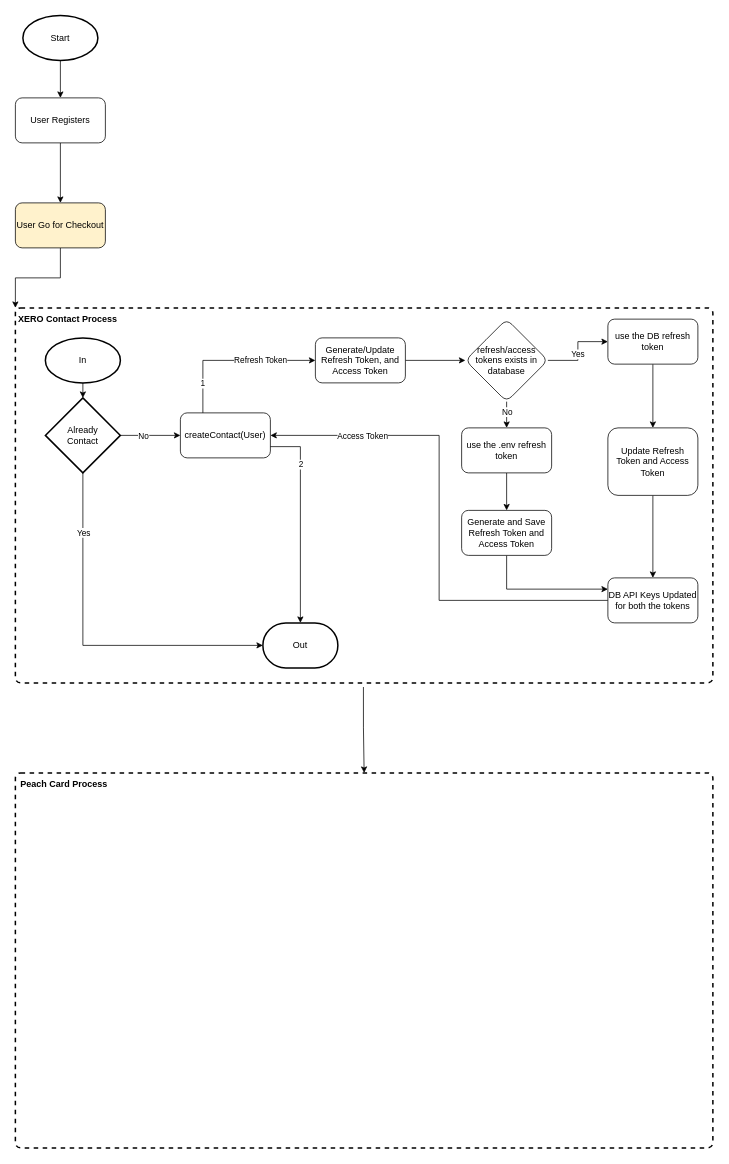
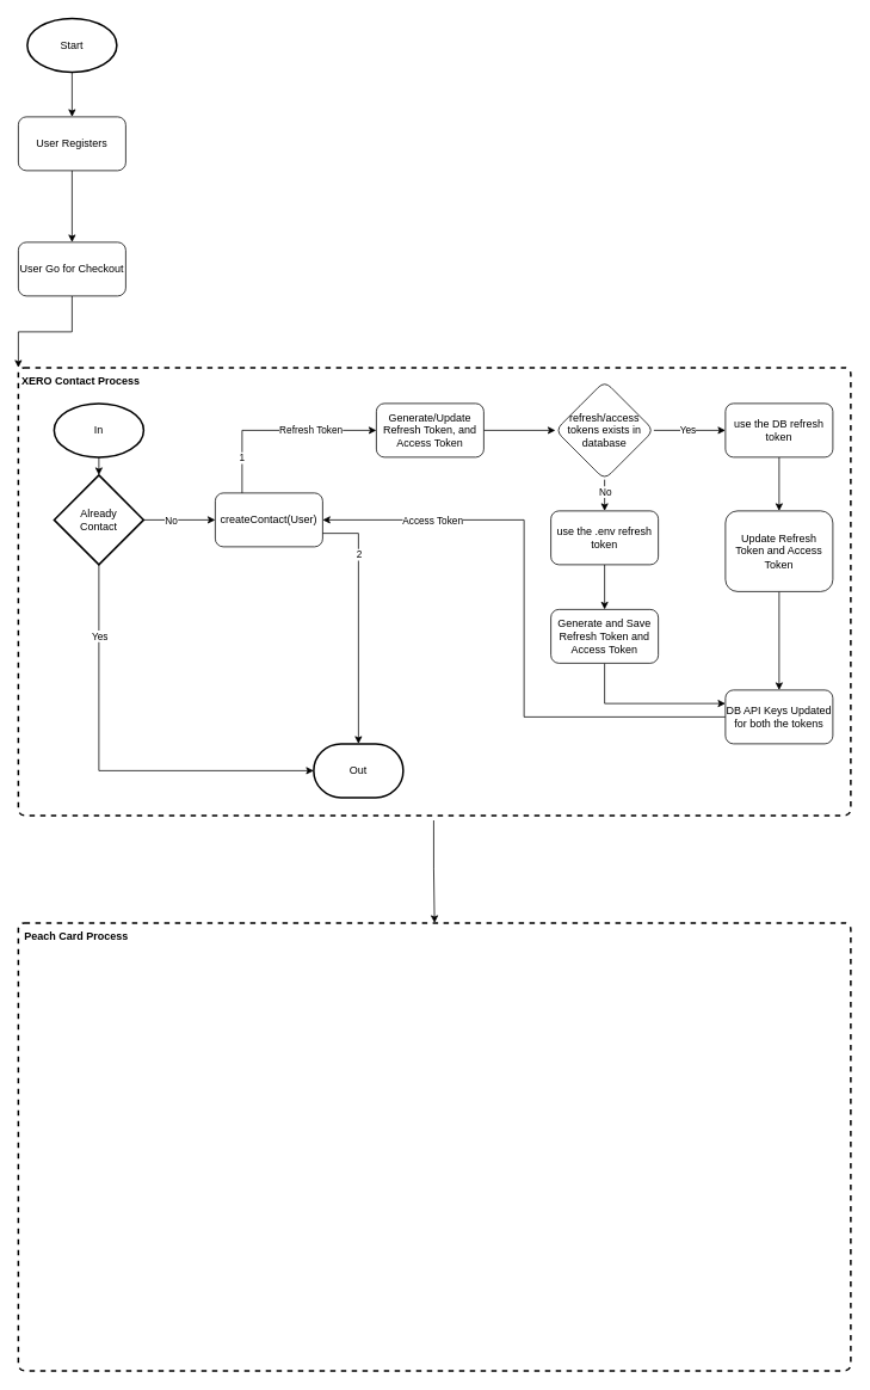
  <mxCell id="0" />
  <mxCell id="1" parent="0" />
  <mxCell id="2" value="" style="rounded=1;whiteSpace=wrap;html=1;absoluteArcSize=1;arcSize=14;strokeWidth=2;dashed=1;fillColor=none;" vertex="1" parent="1"><mxGeometry x="20" y="410" width="930" height="500" as="geometry" /></mxCell>
  <mxCell id="3" value="" style="edgeStyle=orthogonalEdgeStyle;rounded=0;orthogonalLoop=1;jettySize=auto;html=1;" edge="1" parent="1" source="4" target="8"><mxGeometry relative="1" as="geometry" /></mxCell>
  <mxCell id="4" value="User Registers" style="rounded=1;whiteSpace=wrap;html=1;" vertex="1" parent="1"><mxGeometry x="20" y="130" width="120" height="60" as="geometry" /></mxCell>
  <mxCell id="5" style="edgeStyle=orthogonalEdgeStyle;rounded=0;orthogonalLoop=1;jettySize=auto;html=1;exitX=0.5;exitY=1;exitDx=0;exitDy=0;exitPerimeter=0;entryX=0.5;entryY=0;entryDx=0;entryDy=0;" edge="1" parent="1" source="6" target="4"><mxGeometry relative="1" as="geometry" /></mxCell>
  <mxCell id="6" value="Start" style="strokeWidth=2;html=1;shape=mxgraph.flowchart.start_1;whiteSpace=wrap;" vertex="1" parent="1"><mxGeometry x="30" y="20" width="100" height="60" as="geometry" /></mxCell>
  <mxCell id="7" style="edgeStyle=orthogonalEdgeStyle;rounded=0;orthogonalLoop=1;jettySize=auto;html=1;exitX=0.5;exitY=1;exitDx=0;exitDy=0;entryX=0;entryY=0;entryDx=0;entryDy=0;" edge="1" parent="1" source="8" target="2"><mxGeometry relative="1" as="geometry" /></mxCell>
- <mxCell id="8" value="User Go for Checkout" style="rounded=1;whiteSpace=wrap;html=1;fillColor=#fff2cc;" vertex="1" parent="1"><mxGeometry x="20" y="270" width="120" height="60" as="geometry" /></mxCell>
+ <mxCell id="8" value="User Go for Checkout" style="rounded=1;whiteSpace=wrap;html=1;" vertex="1" parent="1"><mxGeometry x="20" y="270" width="120" height="60" as="geometry" /></mxCell>
  <mxCell id="9" style="edgeStyle=orthogonalEdgeStyle;rounded=0;orthogonalLoop=1;jettySize=auto;html=1;entryX=0.5;entryY=0;entryDx=0;entryDy=0;exitX=0.499;exitY=1.011;exitDx=0;exitDy=0;exitPerimeter=0;" edge="1" parent="1" source="2" target="25"><mxGeometry relative="1" as="geometry"><mxPoint x="400" y="920" as="sourcePoint" /></mxGeometry></mxCell>
  <mxCell id="10" style="edgeStyle=orthogonalEdgeStyle;rounded=0;orthogonalLoop=1;jettySize=auto;html=1;exitX=1;exitY=0.5;exitDx=0;exitDy=0;exitPerimeter=0;entryX=0;entryY=0.5;entryDx=0;entryDy=0;" edge="1" parent="1" source="12" target="21"><mxGeometry relative="1" as="geometry" /></mxCell>
  <mxCell id="11" value="No" style="edgeLabel;html=1;align=center;verticalAlign=middle;resizable=0;points=[];" vertex="1" connectable="0" parent="10"><mxGeometry x="-0.25" relative="1" as="geometry"><mxPoint as="offset" /></mxGeometry></mxCell>
  <mxCell id="12" value="Already&lt;br&gt;Contact" style="strokeWidth=2;html=1;shape=mxgraph.flowchart.decision;whiteSpace=wrap;" vertex="1" parent="1"><mxGeometry x="60" y="530" width="100" height="100" as="geometry" /></mxCell>
  <mxCell id="13" value="Out" style="strokeWidth=2;html=1;shape=mxgraph.flowchart.terminator;whiteSpace=wrap;" vertex="1" parent="1"><mxGeometry x="350" y="830" width="100" height="60" as="geometry" /></mxCell>
  <mxCell id="14" style="edgeStyle=orthogonalEdgeStyle;rounded=0;orthogonalLoop=1;jettySize=auto;html=1;exitX=0.5;exitY=1;exitDx=0;exitDy=0;exitPerimeter=0;entryX=0;entryY=0.5;entryDx=0;entryDy=0;entryPerimeter=0;" edge="1" parent="1" source="12" target="13"><mxGeometry relative="1" as="geometry" /></mxCell>
  <mxCell id="15" value="Yes" style="edgeLabel;html=1;align=center;verticalAlign=middle;resizable=0;points=[];" vertex="1" connectable="0" parent="14"><mxGeometry x="-0.664" relative="1" as="geometry"><mxPoint as="offset" /></mxGeometry></mxCell>
  <mxCell id="16" value="In" style="strokeWidth=2;html=1;shape=mxgraph.flowchart.start_1;whiteSpace=wrap;" vertex="1" parent="1"><mxGeometry x="60" y="450" width="100" height="60" as="geometry" /></mxCell>
  <mxCell id="17" style="edgeStyle=orthogonalEdgeStyle;rounded=0;orthogonalLoop=1;jettySize=auto;html=1;exitX=0.5;exitY=1;exitDx=0;exitDy=0;exitPerimeter=0;entryX=0.5;entryY=0;entryDx=0;entryDy=0;entryPerimeter=0;" edge="1" parent="1" source="16" target="12"><mxGeometry relative="1" as="geometry" /></mxCell>
  <mxCell id="18" style="edgeStyle=orthogonalEdgeStyle;rounded=0;orthogonalLoop=1;jettySize=auto;html=1;exitX=0.25;exitY=0;exitDx=0;exitDy=0;entryX=0;entryY=0.5;entryDx=0;entryDy=0;" edge="1" parent="1" source="21" target="23"><mxGeometry relative="1" as="geometry" /></mxCell>
  <mxCell id="19" value="Refresh Token" style="edgeLabel;html=1;align=center;verticalAlign=middle;resizable=0;points=[];" vertex="1" connectable="0" parent="18"><mxGeometry x="0.081" y="-1" relative="1" as="geometry"><mxPoint x="27" y="-2" as="offset" /></mxGeometry></mxCell>
  <mxCell id="20" value="1" style="edgeLabel;html=1;align=center;verticalAlign=middle;resizable=0;points=[];" vertex="1" connectable="0" parent="18"><mxGeometry x="-0.634" y="1" relative="1" as="geometry"><mxPoint as="offset" /></mxGeometry></mxCell>
  <mxCell id="21" value="createContact(User)" style="rounded=1;whiteSpace=wrap;html=1;" vertex="1" parent="1"><mxGeometry x="240" y="550" width="120" height="60" as="geometry" /></mxCell>
  <mxCell id="22" value="" style="edgeStyle=orthogonalEdgeStyle;rounded=0;orthogonalLoop=1;jettySize=auto;html=1;" edge="1" parent="1" source="23" target="34"><mxGeometry relative="1" as="geometry" /></mxCell>
  <mxCell id="23" value="Generate/Update Refresh Token, and Access Token" style="rounded=1;whiteSpace=wrap;html=1;" vertex="1" parent="1"><mxGeometry x="420" y="450" width="120" height="60" as="geometry" /></mxCell>
  <mxCell id="24" value="" style="group" vertex="1" connectable="0" parent="1"><mxGeometry x="20" y="1030" width="930" height="500" as="geometry" /></mxCell>
  <mxCell id="25" value="" style="rounded=1;whiteSpace=wrap;html=1;absoluteArcSize=1;arcSize=14;strokeWidth=2;dashed=1;fillColor=none;" vertex="1" parent="24"><mxGeometry width="930.0" height="500" as="geometry" /></mxCell>
  <mxCell id="26" value="Peach Card Process" style="text;html=1;align=center;verticalAlign=middle;whiteSpace=wrap;rounded=0;fontStyle=1" vertex="1" parent="24"><mxGeometry width="130" height="30" as="geometry" /></mxCell>
  <mxCell id="27" value="XERO Contact Process" style="text;html=1;align=center;verticalAlign=middle;whiteSpace=wrap;rounded=0;fontStyle=1" vertex="1" parent="1"><mxGeometry x="20" y="410" width="140" height="30" as="geometry" /></mxCell>
  <mxCell id="28" style="edgeStyle=orthogonalEdgeStyle;rounded=0;orthogonalLoop=1;jettySize=auto;html=1;exitX=0.5;exitY=1;exitDx=0;exitDy=0;entryX=0.5;entryY=0;entryDx=0;entryDy=0;" edge="1" parent="1" source="29" target="40"><mxGeometry relative="1" as="geometry" /></mxCell>
- <mxCell id="29" value="use the DB refresh token" style="rounded=1;whiteSpace=wrap;html=1;" vertex="1" parent="1"><mxGeometry x="810" y="425" width="120" height="60" as="geometry" /></mxCell>
+ <mxCell id="29" value="use the DB refresh token" style="rounded=1;whiteSpace=wrap;html=1;" vertex="1" parent="1"><mxGeometry x="810" y="450" width="120" height="60" as="geometry" /></mxCell>
  <mxCell id="30" value="" style="edgeStyle=orthogonalEdgeStyle;rounded=0;orthogonalLoop=1;jettySize=auto;html=1;" edge="1" parent="1" source="34" target="36"><mxGeometry relative="1" as="geometry" /></mxCell>
  <mxCell id="31" value="No" style="edgeLabel;html=1;align=center;verticalAlign=middle;resizable=0;points=[];" vertex="1" connectable="0" parent="30"><mxGeometry x="-0.422" relative="1" as="geometry"><mxPoint as="offset" /></mxGeometry></mxCell>
  <mxCell id="32" style="edgeStyle=orthogonalEdgeStyle;rounded=0;orthogonalLoop=1;jettySize=auto;html=1;exitX=1;exitY=0.5;exitDx=0;exitDy=0;entryX=0;entryY=0.5;entryDx=0;entryDy=0;" edge="1" parent="1" source="34" target="29"><mxGeometry relative="1" as="geometry" /></mxCell>
  <mxCell id="33" value="Yes" style="edgeLabel;html=1;align=center;verticalAlign=middle;resizable=0;points=[];" vertex="1" connectable="0" parent="32"><mxGeometry x="-0.075" y="1" relative="1" as="geometry"><mxPoint as="offset" /></mxGeometry></mxCell>
  <mxCell id="34" value="refresh/access tokens exists in database" style="rhombus;whiteSpace=wrap;html=1;rounded=1;" vertex="1" parent="1"><mxGeometry x="620" y="425" width="110" height="110" as="geometry" /></mxCell>
  <mxCell id="35" style="edgeStyle=orthogonalEdgeStyle;rounded=0;orthogonalLoop=1;jettySize=auto;html=1;exitX=0.5;exitY=1;exitDx=0;exitDy=0;" edge="1" parent="1" source="36" target="38"><mxGeometry relative="1" as="geometry" /></mxCell>
  <mxCell id="36" value="use the .env refresh token" style="whiteSpace=wrap;html=1;rounded=1;" vertex="1" parent="1"><mxGeometry x="615" y="570" width="120" height="60" as="geometry" /></mxCell>
  <mxCell id="37" style="edgeStyle=orthogonalEdgeStyle;rounded=0;orthogonalLoop=1;jettySize=auto;html=1;exitX=0.5;exitY=1;exitDx=0;exitDy=0;entryX=0;entryY=0.25;entryDx=0;entryDy=0;" edge="1" parent="1" source="38" target="43"><mxGeometry relative="1" as="geometry" /></mxCell>
  <mxCell id="38" value="Generate and Save Refresh Token and Access Token" style="rounded=1;whiteSpace=wrap;html=1;" vertex="1" parent="1"><mxGeometry x="615" y="680" width="120" height="60" as="geometry" /></mxCell>
  <mxCell id="39" style="edgeStyle=orthogonalEdgeStyle;rounded=0;orthogonalLoop=1;jettySize=auto;html=1;exitX=0.5;exitY=1;exitDx=0;exitDy=0;entryX=0.5;entryY=0;entryDx=0;entryDy=0;" edge="1" parent="1" source="40" target="43"><mxGeometry relative="1" as="geometry" /></mxCell>
  <mxCell id="40" value="Update Refresh Token and Access Token" style="rounded=1;whiteSpace=wrap;html=1;" vertex="1" parent="1"><mxGeometry x="810" y="570" width="120" height="90" as="geometry" /></mxCell>
  <mxCell id="41" style="edgeStyle=orthogonalEdgeStyle;rounded=0;orthogonalLoop=1;jettySize=auto;html=1;exitX=0;exitY=0.5;exitDx=0;exitDy=0;entryX=1;entryY=0.5;entryDx=0;entryDy=0;" edge="1" parent="1" source="43" target="21"><mxGeometry relative="1" as="geometry"><Array as="points"><mxPoint x="585" y="800" /><mxPoint x="585" y="580" /></Array></mxGeometry></mxCell>
  <mxCell id="42" value="Access Token" style="edgeLabel;html=1;align=center;verticalAlign=middle;resizable=0;points=[];" vertex="1" connectable="0" parent="41"><mxGeometry x="0.637" relative="1" as="geometry"><mxPoint as="offset" /></mxGeometry></mxCell>
  <mxCell id="43" value="DB API Keys Updated for both the tokens" style="rounded=1;whiteSpace=wrap;html=1;" vertex="1" parent="1"><mxGeometry x="810" y="770" width="120" height="60" as="geometry" /></mxCell>
  <mxCell id="44" style="edgeStyle=orthogonalEdgeStyle;rounded=0;orthogonalLoop=1;jettySize=auto;html=1;exitX=1;exitY=0.75;exitDx=0;exitDy=0;entryX=0.5;entryY=0;entryDx=0;entryDy=0;entryPerimeter=0;" edge="1" parent="1" source="21" target="13"><mxGeometry relative="1" as="geometry" /></mxCell>
  <mxCell id="45" value="2" style="edgeLabel;html=1;align=center;verticalAlign=middle;resizable=0;points=[];" vertex="1" connectable="0" parent="44"><mxGeometry x="-0.539" relative="1" as="geometry"><mxPoint as="offset" /></mxGeometry></mxCell>
